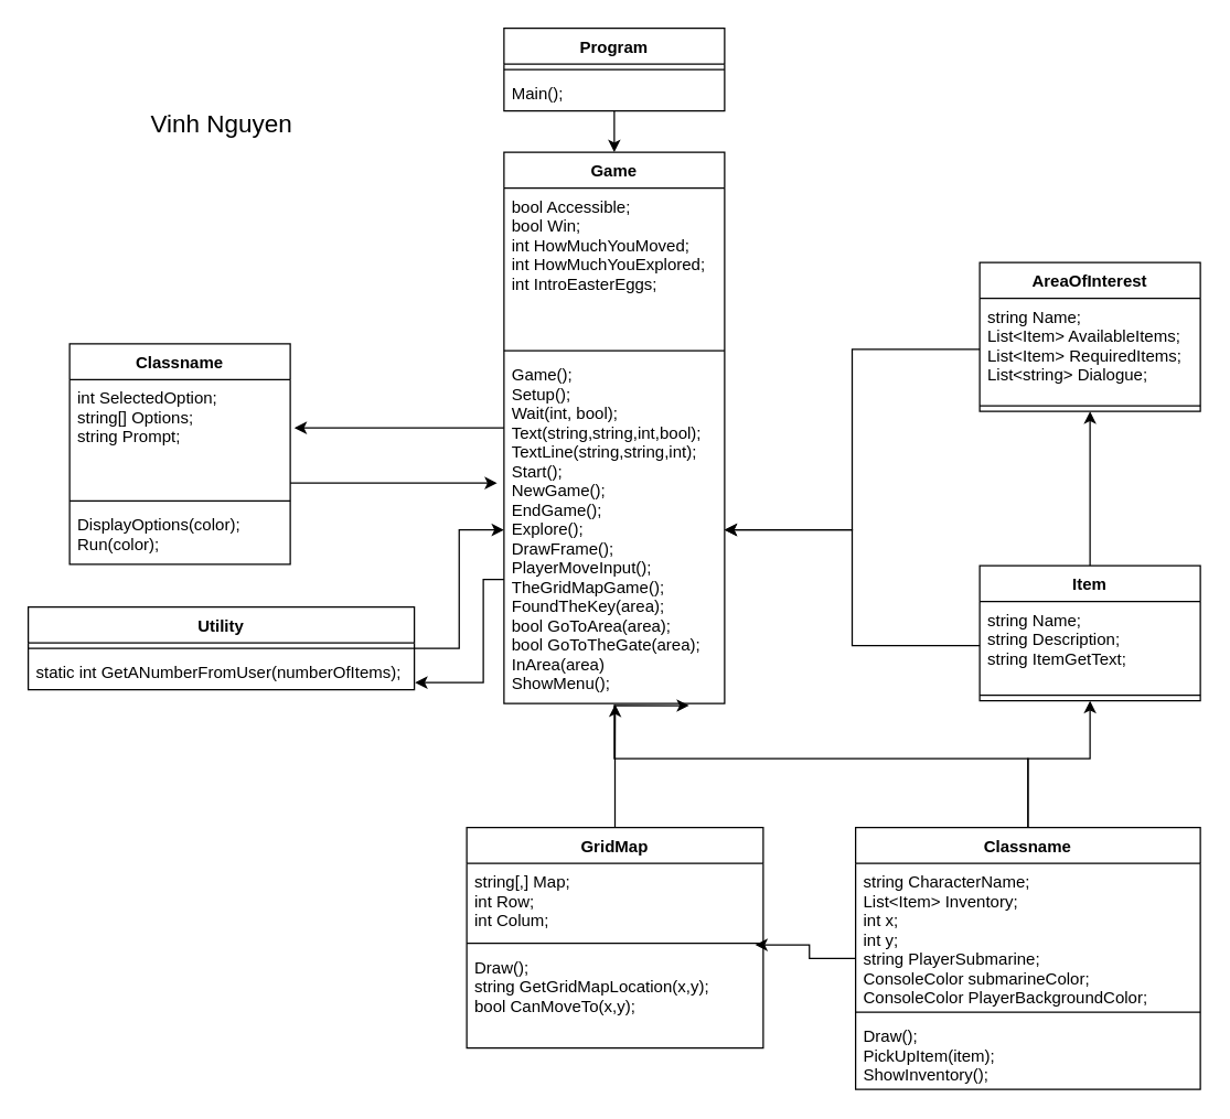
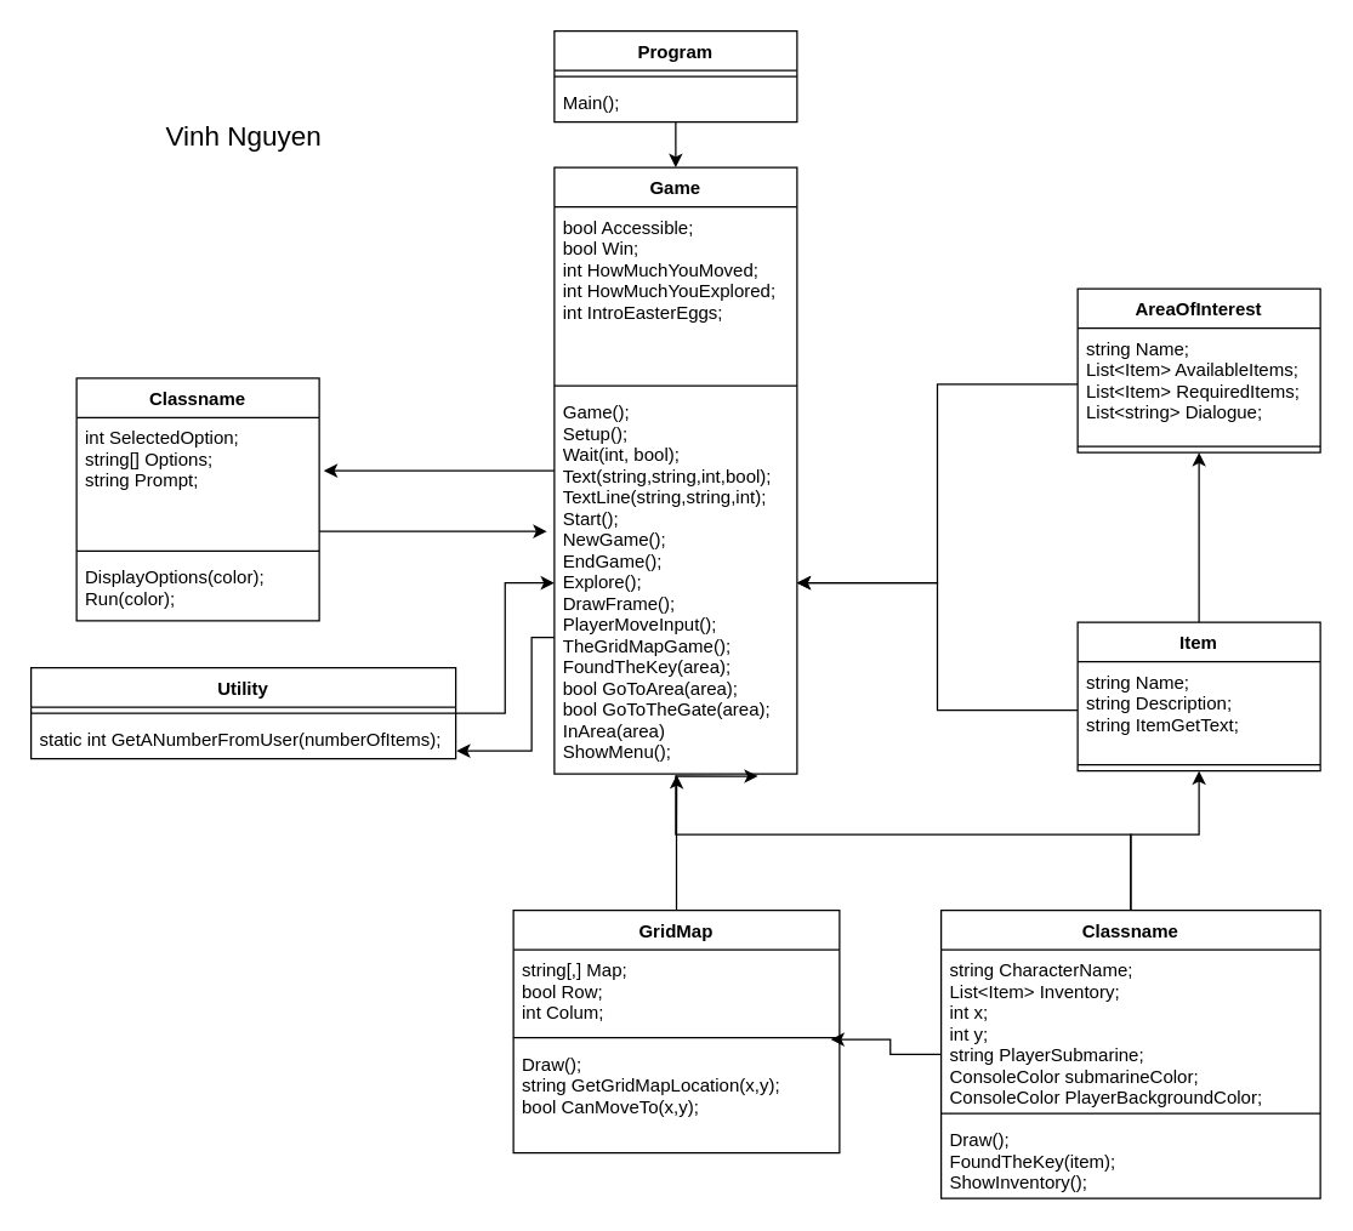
  <mxCell id="0" />
  <mxCell id="1" parent="0" />
  <mxCell id="2" style="edgeStyle=orthogonalEdgeStyle;rounded=0;orthogonalLoop=1;jettySize=auto;html=1;entryX=0.5;entryY=0;entryDx=0;entryDy=0;" edge="1" parent="1" source="3" target="7"><mxGeometry relative="1" as="geometry" /></mxCell>
  <mxCell id="3" value="Program" style="swimlane;fontStyle=1;align=center;verticalAlign=top;childLayout=stackLayout;horizontal=1;startSize=26;horizontalStack=0;resizeParent=1;resizeParentMax=0;resizeLast=0;collapsible=1;marginBottom=0;" vertex="1" parent="1"><mxGeometry x="365" y="20" width="160" height="60" as="geometry" /></mxCell>
  <mxCell id="4" value="" style="line;strokeWidth=1;fillColor=none;align=left;verticalAlign=middle;spacingTop=-1;spacingLeft=3;spacingRight=3;rotatable=0;labelPosition=right;points=[];portConstraint=eastwest;" vertex="1" parent="3"><mxGeometry y="26" width="160" height="8" as="geometry" /></mxCell>
  <mxCell id="5" value="Main();" style="text;strokeColor=none;fillColor=none;align=left;verticalAlign=top;spacingLeft=4;spacingRight=4;overflow=hidden;rotatable=0;points=[[0,0.5],[1,0.5]];portConstraint=eastwest;" vertex="1" parent="3"><mxGeometry y="34" width="160" height="26" as="geometry" /></mxCell>
  <mxCell id="6" style="edgeStyle=orthogonalEdgeStyle;rounded=0;orthogonalLoop=1;jettySize=auto;html=1;" edge="1" parent="1" source="7"><mxGeometry relative="1" as="geometry"><mxPoint x="213" y="310" as="targetPoint" /><Array as="points"><mxPoint x="213" y="310" /></Array></mxGeometry></mxCell>
  <mxCell id="7" value="Game" style="swimlane;fontStyle=1;align=center;verticalAlign=top;childLayout=stackLayout;horizontal=1;startSize=26;horizontalStack=0;resizeParent=1;resizeParentMax=0;resizeLast=0;collapsible=1;marginBottom=0;" vertex="1" parent="1"><mxGeometry x="365" y="110" width="160" height="400" as="geometry" /></mxCell>
  <mxCell id="8" value="bool Accessible;&#10;bool Win;&#10;int HowMuchYouMoved;&#10;int HowMuchYouExplored;&#10;int IntroEasterEggs;" style="text;strokeColor=none;fillColor=none;align=left;verticalAlign=top;spacingLeft=4;spacingRight=4;overflow=hidden;rotatable=0;points=[[0,0.5],[1,0.5]];portConstraint=eastwest;" vertex="1" parent="7"><mxGeometry y="26" width="160" height="114" as="geometry" /></mxCell>
  <mxCell id="9" value="" style="line;strokeWidth=1;fillColor=none;align=left;verticalAlign=middle;spacingTop=-1;spacingLeft=3;spacingRight=3;rotatable=0;labelPosition=right;points=[];portConstraint=eastwest;" vertex="1" parent="7"><mxGeometry y="140" width="160" height="8" as="geometry" /></mxCell>
  <mxCell id="10" value="Game();&#10;Setup();&#10;Wait(int, bool);&#10;Text(string,string,int,bool);&#10;TextLine(string,string,int);&#10;Start();&#10;NewGame();&#10;EndGame();&#10;Explore();&#10;DrawFrame();&#10;PlayerMoveInput();&#10;TheGridMapGame();&#10;FoundTheKey(area);&#10;bool GoToArea(area);&#10;bool GoToTheGate(area);&#10;InArea(area)&#10;ShowMenu();" style="text;strokeColor=none;fillColor=none;align=left;verticalAlign=top;spacingLeft=4;spacingRight=4;overflow=hidden;rotatable=0;points=[[0,0.5],[1,0.5]];portConstraint=eastwest;" vertex="1" parent="7"><mxGeometry y="148" width="160" height="252" as="geometry" /></mxCell>
  <mxCell id="11" value="AreaOfInterest" style="swimlane;fontStyle=1;align=center;verticalAlign=top;childLayout=stackLayout;horizontal=1;startSize=26;horizontalStack=0;resizeParent=1;resizeParentMax=0;resizeLast=0;collapsible=1;marginBottom=0;" vertex="1" parent="1"><mxGeometry x="710" y="190" width="160" height="108" as="geometry" /></mxCell>
  <mxCell id="12" value="string Name;&#10;List&lt;Item&gt; AvailableItems;&#10;List&lt;Item&gt; RequiredItems;&#10;List&lt;string&gt; Dialogue;" style="text;strokeColor=none;fillColor=none;align=left;verticalAlign=top;spacingLeft=4;spacingRight=4;overflow=hidden;rotatable=0;points=[[0,0.5],[1,0.5]];portConstraint=eastwest;" vertex="1" parent="11"><mxGeometry y="26" width="160" height="74" as="geometry" /></mxCell>
  <mxCell id="13" value="" style="line;strokeWidth=1;fillColor=none;align=left;verticalAlign=middle;spacingTop=-1;spacingLeft=3;spacingRight=3;rotatable=0;labelPosition=right;points=[];portConstraint=eastwest;" vertex="1" parent="11"><mxGeometry y="100" width="160" height="8" as="geometry" /></mxCell>
  <mxCell id="14" style="edgeStyle=orthogonalEdgeStyle;rounded=0;orthogonalLoop=1;jettySize=auto;html=1;" edge="1" parent="1" source="12" target="10"><mxGeometry relative="1" as="geometry" /></mxCell>
  <mxCell id="15" style="edgeStyle=orthogonalEdgeStyle;rounded=0;orthogonalLoop=1;jettySize=auto;html=1;entryX=0.5;entryY=1;entryDx=0;entryDy=0;" edge="1" parent="1" source="16" target="11"><mxGeometry relative="1" as="geometry" /></mxCell>
  <mxCell id="16" value="Item" style="swimlane;fontStyle=1;align=center;verticalAlign=top;childLayout=stackLayout;horizontal=1;startSize=26;horizontalStack=0;resizeParent=1;resizeParentMax=0;resizeLast=0;collapsible=1;marginBottom=0;" vertex="1" parent="1"><mxGeometry x="710" y="410" width="160" height="98" as="geometry" /></mxCell>
  <mxCell id="17" value="string Name;&#10;string Description;&#10;string ItemGetText;" style="text;strokeColor=none;fillColor=none;align=left;verticalAlign=top;spacingLeft=4;spacingRight=4;overflow=hidden;rotatable=0;points=[[0,0.5],[1,0.5]];portConstraint=eastwest;" vertex="1" parent="16"><mxGeometry y="26" width="160" height="64" as="geometry" /></mxCell>
  <mxCell id="18" value="" style="line;strokeWidth=1;fillColor=none;align=left;verticalAlign=middle;spacingTop=-1;spacingLeft=3;spacingRight=3;rotatable=0;labelPosition=right;points=[];portConstraint=eastwest;" vertex="1" parent="16"><mxGeometry y="90" width="160" height="8" as="geometry" /></mxCell>
  <mxCell id="19" style="edgeStyle=orthogonalEdgeStyle;rounded=0;orthogonalLoop=1;jettySize=auto;html=1;entryX=1;entryY=0.5;entryDx=0;entryDy=0;" edge="1" parent="1" source="17" target="10"><mxGeometry relative="1" as="geometry" /></mxCell>
  <mxCell id="20" style="edgeStyle=orthogonalEdgeStyle;rounded=0;orthogonalLoop=1;jettySize=auto;html=1;entryX=0.504;entryY=1.003;entryDx=0;entryDy=0;entryPerimeter=0;" edge="1" parent="1" source="21" target="10"><mxGeometry relative="1" as="geometry" /></mxCell>
  <mxCell id="21" value="GridMap" style="swimlane;fontStyle=1;align=center;verticalAlign=top;childLayout=stackLayout;horizontal=1;startSize=26;horizontalStack=0;resizeParent=1;resizeParentMax=0;resizeLast=0;collapsible=1;marginBottom=0;" vertex="1" parent="1"><mxGeometry x="338" y="600" width="215" height="160" as="geometry" /></mxCell>
- <mxCell id="22" value="string[,] Map;&#10;int Row;&#10;int Colum;" style="text;strokeColor=none;fillColor=none;align=left;verticalAlign=top;spacingLeft=4;spacingRight=4;overflow=hidden;rotatable=0;points=[[0,0.5],[1,0.5]];portConstraint=eastwest;" vertex="1" parent="21"><mxGeometry y="26" width="215" height="54" as="geometry" /></mxCell>
+ <mxCell id="22" value="string[,] Map;&#10;bool Row;&#10;int Colum;" style="text;strokeColor=none;fillColor=none;align=left;verticalAlign=top;spacingLeft=4;spacingRight=4;overflow=hidden;rotatable=0;points=[[0,0.5],[1,0.5]];portConstraint=eastwest;" vertex="1" parent="21"><mxGeometry y="26" width="215" height="54" as="geometry" /></mxCell>
  <mxCell id="23" value="" style="line;strokeWidth=1;fillColor=none;align=left;verticalAlign=middle;spacingTop=-1;spacingLeft=3;spacingRight=3;rotatable=0;labelPosition=right;points=[];portConstraint=eastwest;" vertex="1" parent="21"><mxGeometry y="80" width="215" height="8" as="geometry" /></mxCell>
  <mxCell id="24" value="Draw();&#10;string GetGridMapLocation(x,y);&#10;bool CanMoveTo(x,y);" style="text;strokeColor=none;fillColor=none;align=left;verticalAlign=top;spacingLeft=4;spacingRight=4;overflow=hidden;rotatable=0;points=[[0,0.5],[1,0.5]];portConstraint=eastwest;" vertex="1" parent="21"><mxGeometry y="88" width="215" height="72" as="geometry" /></mxCell>
  <mxCell id="25" style="edgeStyle=orthogonalEdgeStyle;rounded=0;orthogonalLoop=1;jettySize=auto;html=1;entryX=0.973;entryY=1.096;entryDx=0;entryDy=0;entryPerimeter=0;" edge="1" parent="1" source="28" target="22"><mxGeometry relative="1" as="geometry" /></mxCell>
  <mxCell id="26" style="edgeStyle=orthogonalEdgeStyle;rounded=0;orthogonalLoop=1;jettySize=auto;html=1;entryX=0.5;entryY=1;entryDx=0;entryDy=0;" edge="1" parent="1" source="28" target="16"><mxGeometry relative="1" as="geometry"><Array as="points"><mxPoint x="745" y="550" /><mxPoint x="790" y="550" /></Array></mxGeometry></mxCell>
  <mxCell id="27" style="edgeStyle=orthogonalEdgeStyle;rounded=0;orthogonalLoop=1;jettySize=auto;html=1;entryX=0.839;entryY=1.006;entryDx=0;entryDy=0;entryPerimeter=0;" edge="1" parent="1" source="28" target="10"><mxGeometry relative="1" as="geometry"><Array as="points"><mxPoint x="745" y="550" /><mxPoint x="445" y="550" /></Array></mxGeometry></mxCell>
  <mxCell id="28" value="Classname" style="swimlane;fontStyle=1;align=center;verticalAlign=top;childLayout=stackLayout;horizontal=1;startSize=26;horizontalStack=0;resizeParent=1;resizeParentMax=0;resizeLast=0;collapsible=1;marginBottom=0;" vertex="1" parent="1"><mxGeometry x="620" y="600" width="250" height="190" as="geometry" /></mxCell>
  <mxCell id="29" value="string CharacterName;&#10;List&lt;Item&gt; Inventory;&#10;int x;&#10;int y;&#10;string PlayerSubmarine;&#10;ConsoleColor submarineColor;&#10;ConsoleColor PlayerBackgroundColor;" style="text;strokeColor=none;fillColor=none;align=left;verticalAlign=top;spacingLeft=4;spacingRight=4;overflow=hidden;rotatable=0;points=[[0,0.5],[1,0.5]];portConstraint=eastwest;" vertex="1" parent="28"><mxGeometry y="26" width="250" height="104" as="geometry" /></mxCell>
  <mxCell id="30" value="" style="line;strokeWidth=1;fillColor=none;align=left;verticalAlign=middle;spacingTop=-1;spacingLeft=3;spacingRight=3;rotatable=0;labelPosition=right;points=[];portConstraint=eastwest;" vertex="1" parent="28"><mxGeometry y="130" width="250" height="8" as="geometry" /></mxCell>
- <mxCell id="31" value="Draw();&#10;PickUpItem(item);&#10;ShowInventory();" style="text;strokeColor=none;fillColor=none;align=left;verticalAlign=top;spacingLeft=4;spacingRight=4;overflow=hidden;rotatable=0;points=[[0,0.5],[1,0.5]];portConstraint=eastwest;" vertex="1" parent="28"><mxGeometry y="138" width="250" height="52" as="geometry" /></mxCell>
+ <mxCell id="31" value="Draw();&#10;FoundTheKey(item);&#10;ShowInventory();" style="text;strokeColor=none;fillColor=none;align=left;verticalAlign=top;spacingLeft=4;spacingRight=4;overflow=hidden;rotatable=0;points=[[0,0.5],[1,0.5]];portConstraint=eastwest;" vertex="1" parent="28"><mxGeometry y="138" width="250" height="52" as="geometry" /></mxCell>
  <mxCell id="32" value="Classname" style="swimlane;fontStyle=1;align=center;verticalAlign=top;childLayout=stackLayout;horizontal=1;startSize=26;horizontalStack=0;resizeParent=1;resizeParentMax=0;resizeLast=0;collapsible=1;marginBottom=0;" vertex="1" parent="1"><mxGeometry x="50" y="249" width="160" height="160" as="geometry" /></mxCell>
  <mxCell id="33" value="int SelectedOption;&#10;string[] Options;&#10;string Prompt;" style="text;strokeColor=none;fillColor=none;align=left;verticalAlign=top;spacingLeft=4;spacingRight=4;overflow=hidden;rotatable=0;points=[[0,0.5],[1,0.5]];portConstraint=eastwest;" vertex="1" parent="32"><mxGeometry y="26" width="160" height="84" as="geometry" /></mxCell>
  <mxCell id="34" value="" style="line;strokeWidth=1;fillColor=none;align=left;verticalAlign=middle;spacingTop=-1;spacingLeft=3;spacingRight=3;rotatable=0;labelPosition=right;points=[];portConstraint=eastwest;" vertex="1" parent="32"><mxGeometry y="110" width="160" height="8" as="geometry" /></mxCell>
  <mxCell id="35" value="DisplayOptions(color);&#10;Run(color);" style="text;strokeColor=none;fillColor=none;align=left;verticalAlign=top;spacingLeft=4;spacingRight=4;overflow=hidden;rotatable=0;points=[[0,0.5],[1,0.5]];portConstraint=eastwest;" vertex="1" parent="32"><mxGeometry y="118" width="160" height="42" as="geometry" /></mxCell>
  <mxCell id="36" style="edgeStyle=orthogonalEdgeStyle;rounded=0;orthogonalLoop=1;jettySize=auto;html=1;" edge="1" parent="1" source="33"><mxGeometry relative="1" as="geometry"><mxPoint x="360" y="350" as="targetPoint" /><Array as="points"><mxPoint x="360" y="350" /></Array></mxGeometry></mxCell>
  <mxCell id="37" style="edgeStyle=orthogonalEdgeStyle;rounded=0;orthogonalLoop=1;jettySize=auto;html=1;" edge="1" parent="1" source="38" target="10"><mxGeometry relative="1" as="geometry" /></mxCell>
  <mxCell id="38" value="Utility" style="swimlane;fontStyle=1;align=center;verticalAlign=top;childLayout=stackLayout;horizontal=1;startSize=26;horizontalStack=0;resizeParent=1;resizeParentMax=0;resizeLast=0;collapsible=1;marginBottom=0;" vertex="1" parent="1"><mxGeometry y="440" width="280" height="60" as="geometry" x="20" /></mxCell>
  <mxCell id="39" value="" style="line;strokeWidth=1;fillColor=none;align=left;verticalAlign=middle;spacingTop=-1;spacingLeft=3;spacingRight=3;rotatable=0;labelPosition=right;points=[];portConstraint=eastwest;" vertex="1" parent="38"><mxGeometry y="26" width="280" height="8" as="geometry" /></mxCell>
  <mxCell id="40" value="static int GetANumberFromUser(numberOfItems);" style="text;strokeColor=none;fillColor=none;align=left;verticalAlign=top;spacingLeft=4;spacingRight=4;overflow=hidden;rotatable=0;points=[[0,0.5],[1,0.5]];portConstraint=eastwest;" vertex="1" parent="38"><mxGeometry y="34" width="280" height="26" as="geometry" /></mxCell>
  <mxCell id="41" style="edgeStyle=orthogonalEdgeStyle;rounded=0;orthogonalLoop=1;jettySize=auto;html=1;entryX=1.002;entryY=0.801;entryDx=0;entryDy=0;entryPerimeter=0;" edge="1" parent="1" source="10" target="40"><mxGeometry relative="1" as="geometry"><mxPoint x="340" y="500" as="targetPoint" /><Array as="points"><mxPoint x="350" y="420" /><mxPoint x="350" y="495" /></Array></mxGeometry></mxCell>
  <mxCell id="42" value="&lt;font style=&quot;font-size: 18px&quot;&gt;Vinh Nguyen&lt;/font&gt;" style="text;html=1;align=center;verticalAlign=middle;resizable=0;points=[];autosize=1;" vertex="1" parent="1"><mxGeometry x="100" y="80" width="120" height="20" as="geometry" /></mxCell>
